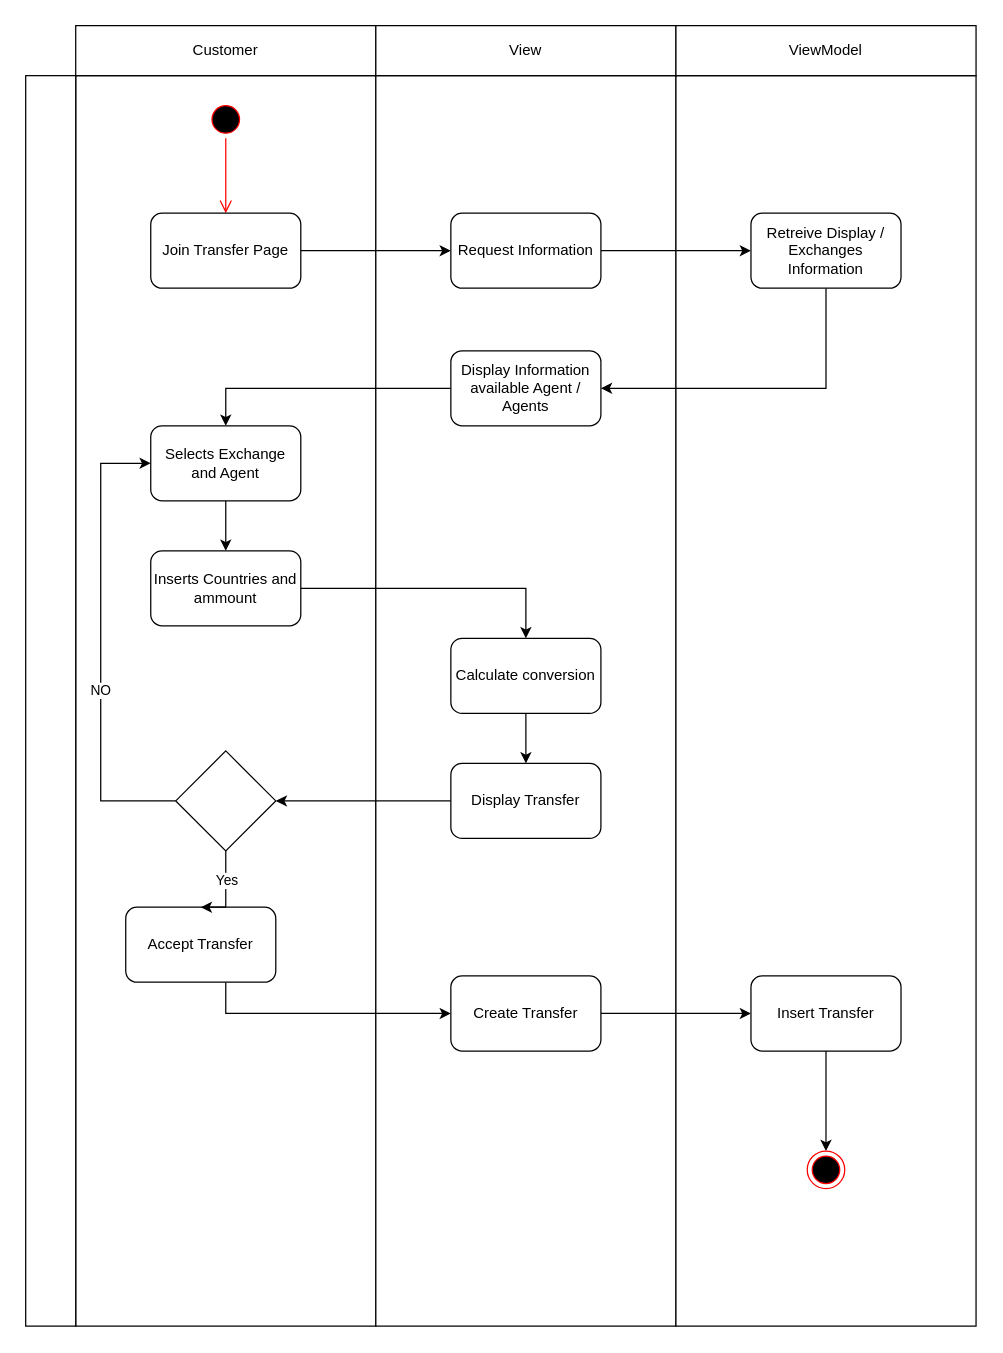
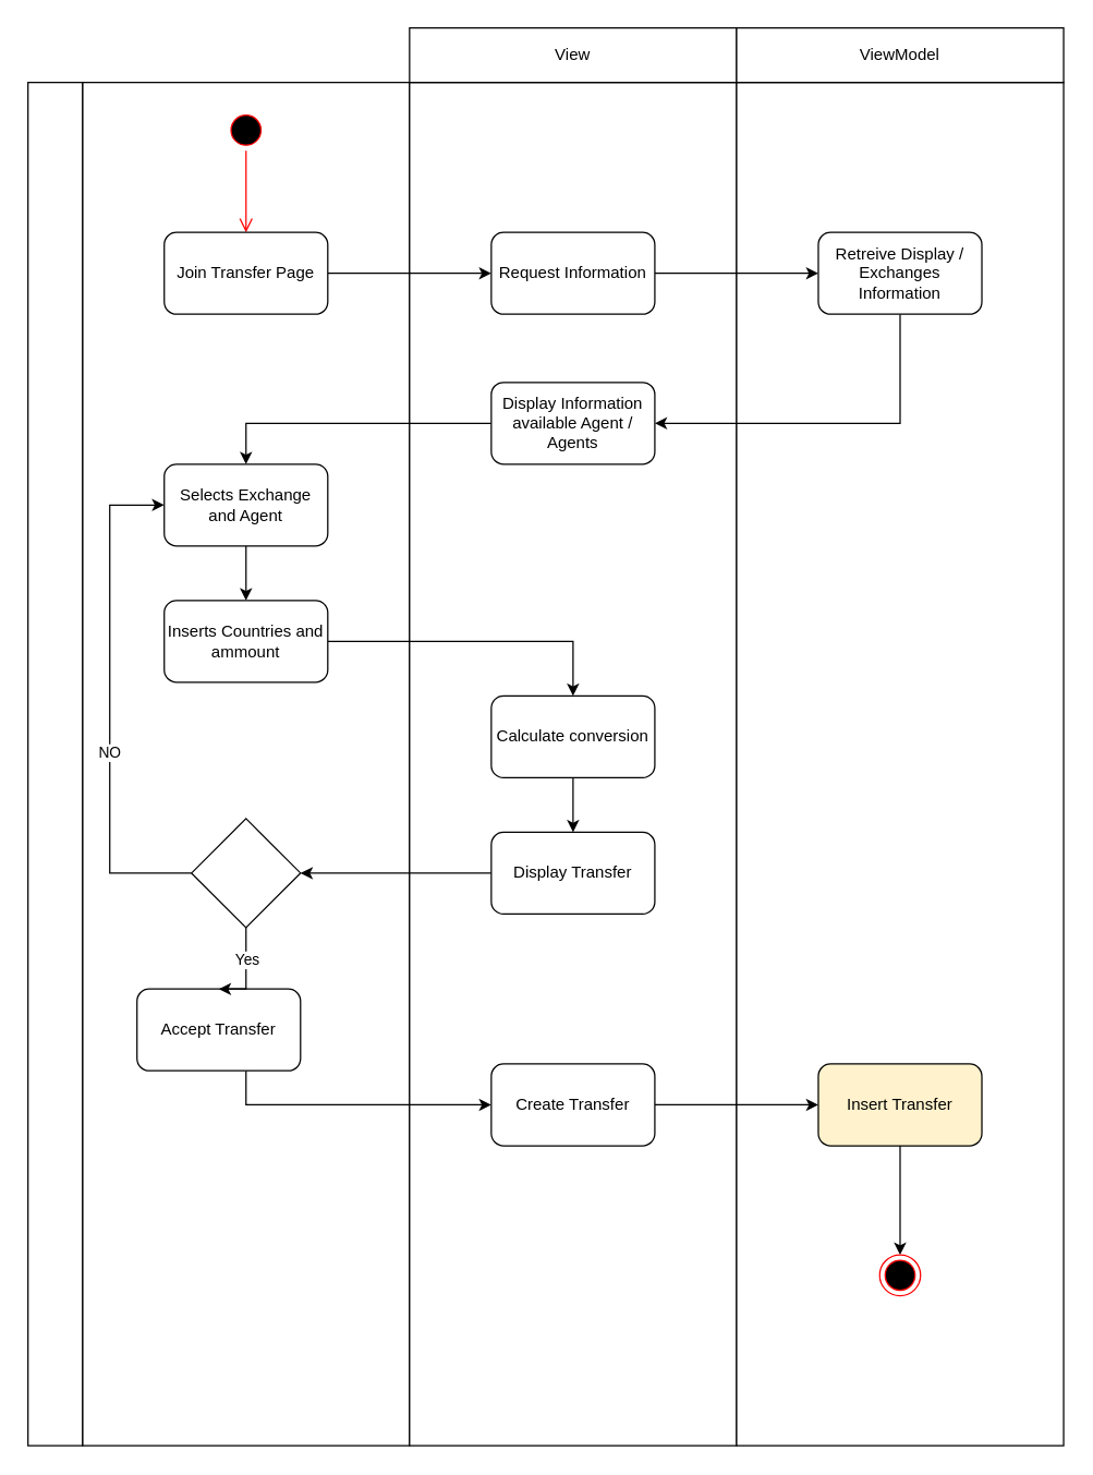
  <mxCell id="0" />
  <mxCell id="1" parent="0" />
  <mxCell id="2" value="" style="rounded=0;whiteSpace=wrap;html=1;" parent="1" vertex="1"><mxGeometry x="60" y="60" width="240" height="1000" as="geometry" /></mxCell>
  <mxCell id="3" value="" style="rounded=0;whiteSpace=wrap;html=1;" parent="1" vertex="1"><mxGeometry x="300" y="60" width="240" height="1000" as="geometry" /></mxCell>
  <mxCell id="4" value="" style="rounded=0;whiteSpace=wrap;html=1;" parent="1" vertex="1"><mxGeometry x="540" y="60" width="240" height="1000" as="geometry" /></mxCell>
  <mxCell id="5" value="" style="rounded=0;whiteSpace=wrap;html=1;" parent="1" vertex="1"><mxGeometry x="20" y="60" width="40" height="1000" as="geometry" /></mxCell>
- <mxCell id="6" value="Customer" style="rounded=0;whiteSpace=wrap;html=1;" parent="1" vertex="1"><mxGeometry x="60" y="20" width="240" height="40" as="geometry" /></mxCell>
  <mxCell id="7" value="View" style="rounded=0;whiteSpace=wrap;html=1;" parent="1" vertex="1"><mxGeometry x="300" y="20" width="240" height="40" as="geometry" /></mxCell>
  <mxCell id="8" value="ViewModel" style="rounded=0;whiteSpace=wrap;html=1;" parent="1" vertex="1"><mxGeometry x="540" y="20" width="240" height="40" as="geometry" /></mxCell>
  <mxCell id="9" value="" style="ellipse;html=1;shape=startState;fillColor=#000000;strokeColor=#ff0000;" parent="1" vertex="1"><mxGeometry x="165" y="80" width="30" height="30" as="geometry" /></mxCell>
  <mxCell id="10" value="" style="edgeStyle=orthogonalEdgeStyle;html=1;verticalAlign=bottom;endArrow=open;endSize=8;strokeColor=#ff0000;rounded=0;" parent="1" source="9" edge="1"><mxGeometry relative="1" as="geometry"><mxPoint x="180" y="170" as="targetPoint" /></mxGeometry></mxCell>
  <mxCell id="11" value="" style="edgeStyle=orthogonalEdgeStyle;rounded=0;orthogonalLoop=1;jettySize=auto;html=1;" parent="1" source="12" target="14" edge="1"><mxGeometry relative="1" as="geometry" /></mxCell>
  <mxCell id="12" value="Join Transfer Page" style="rounded=1;whiteSpace=wrap;html=1;" parent="1" vertex="1"><mxGeometry x="120" y="170" width="120" height="60" as="geometry" /></mxCell>
  <mxCell id="13" style="edgeStyle=orthogonalEdgeStyle;rounded=0;orthogonalLoop=1;jettySize=auto;html=1;entryX=0;entryY=0.5;entryDx=0;entryDy=0;" edge="1" parent="1" source="14" target="16"><mxGeometry relative="1" as="geometry" /></mxCell>
  <mxCell id="14" value="Request Information" style="rounded=1;whiteSpace=wrap;html=1;" parent="1" vertex="1"><mxGeometry x="360" y="170" width="120" height="60" as="geometry" /></mxCell>
  <mxCell id="15" style="edgeStyle=orthogonalEdgeStyle;rounded=0;orthogonalLoop=1;jettySize=auto;html=1;entryX=1;entryY=0.5;entryDx=0;entryDy=0;" edge="1" parent="1" source="16" target="18"><mxGeometry relative="1" as="geometry"><Array as="points"><mxPoint x="660" y="310" /></Array></mxGeometry></mxCell>
  <mxCell id="16" value="Retreive Display / Exchanges Information" style="rounded=1;whiteSpace=wrap;html=1;" vertex="1" parent="1"><mxGeometry x="600" y="170" width="120" height="60" as="geometry" /></mxCell>
  <mxCell id="17" style="edgeStyle=orthogonalEdgeStyle;rounded=0;orthogonalLoop=1;jettySize=auto;html=1;entryX=0.5;entryY=0;entryDx=0;entryDy=0;" edge="1" parent="1" source="18" target="20"><mxGeometry relative="1" as="geometry" /></mxCell>
  <mxCell id="18" value="Display Information available Agent / Agents" style="rounded=1;whiteSpace=wrap;html=1;" vertex="1" parent="1"><mxGeometry x="360" y="280" width="120" height="60" as="geometry" /></mxCell>
  <mxCell id="19" value="" style="edgeStyle=orthogonalEdgeStyle;rounded=0;orthogonalLoop=1;jettySize=auto;html=1;" edge="1" parent="1" source="20" target="22"><mxGeometry relative="1" as="geometry" /></mxCell>
  <mxCell id="20" value="Selects Exchange and Agent" style="rounded=1;whiteSpace=wrap;html=1;" vertex="1" parent="1"><mxGeometry x="120" y="340" width="120" height="60" as="geometry" /></mxCell>
  <mxCell id="21" value="" style="edgeStyle=orthogonalEdgeStyle;rounded=0;orthogonalLoop=1;jettySize=auto;html=1;" edge="1" parent="1" source="22" target="24"><mxGeometry relative="1" as="geometry" /></mxCell>
  <mxCell id="22" value="Inserts Countries and ammount" style="whiteSpace=wrap;html=1;rounded=1;" vertex="1" parent="1"><mxGeometry x="120" y="440" width="120" height="60" as="geometry" /></mxCell>
  <mxCell id="23" value="" style="edgeStyle=orthogonalEdgeStyle;rounded=0;orthogonalLoop=1;jettySize=auto;html=1;" edge="1" parent="1" source="24" target="33"><mxGeometry relative="1" as="geometry" /></mxCell>
  <mxCell id="24" value="Calculate conversion" style="whiteSpace=wrap;html=1;rounded=1;" vertex="1" parent="1"><mxGeometry x="360" y="510" width="120" height="60" as="geometry" /></mxCell>
  <mxCell id="25" value="" style="edgeStyle=orthogonalEdgeStyle;rounded=0;orthogonalLoop=1;jettySize=auto;html=1;" edge="1" parent="1" source="26" target="28"><mxGeometry relative="1" as="geometry"><Array as="points"><mxPoint x="180" y="810" /></Array></mxGeometry></mxCell>
  <mxCell id="26" value="Accept Transfer" style="whiteSpace=wrap;html=1;rounded=1;" vertex="1" parent="1"><mxGeometry x="100" y="725" width="120" height="60" as="geometry" /></mxCell>
  <mxCell id="27" value="" style="edgeStyle=orthogonalEdgeStyle;rounded=0;orthogonalLoop=1;jettySize=auto;html=1;" edge="1" parent="1" source="28" target="30"><mxGeometry relative="1" as="geometry" /></mxCell>
  <mxCell id="28" value="Create Transfer" style="whiteSpace=wrap;html=1;rounded=1;" vertex="1" parent="1"><mxGeometry x="360" y="780" width="120" height="60" as="geometry" /></mxCell>
  <mxCell id="29" value="" style="edgeStyle=orthogonalEdgeStyle;rounded=0;orthogonalLoop=1;jettySize=auto;html=1;" edge="1" parent="1" source="30"><mxGeometry relative="1" as="geometry"><mxPoint x="660" y="920" as="targetPoint" /></mxGeometry></mxCell>
- <mxCell id="30" value="Insert Transfer" style="whiteSpace=wrap;html=1;rounded=1;" vertex="1" parent="1"><mxGeometry x="600" y="780" width="120" height="60" as="geometry" /></mxCell>
+ <mxCell id="30" value="Insert Transfer" style="whiteSpace=wrap;html=1;rounded=1;fillColor=#fff2cc;" vertex="1" parent="1"><mxGeometry x="600" y="780" width="120" height="60" as="geometry" /></mxCell>
  <mxCell id="31" value="" style="ellipse;html=1;shape=endState;fillColor=#000000;strokeColor=#ff0000;" vertex="1" parent="1"><mxGeometry x="645" y="920" width="30" height="30" as="geometry" /></mxCell>
  <mxCell id="32" style="edgeStyle=orthogonalEdgeStyle;rounded=0;orthogonalLoop=1;jettySize=auto;html=1;entryX=1;entryY=0.5;entryDx=0;entryDy=0;" edge="1" parent="1" source="33" target="38"><mxGeometry relative="1" as="geometry" /></mxCell>
  <mxCell id="33" value="Display Transfer" style="whiteSpace=wrap;html=1;rounded=1;" vertex="1" parent="1"><mxGeometry x="360" y="610" width="120" height="60" as="geometry" /></mxCell>
  <mxCell id="34" style="edgeStyle=orthogonalEdgeStyle;rounded=0;orthogonalLoop=1;jettySize=auto;html=1;entryX=0.5;entryY=0;entryDx=0;entryDy=0;" edge="1" parent="1" source="38" target="26"><mxGeometry relative="1" as="geometry"><Array as="points"><mxPoint x="180" y="700" /><mxPoint x="180" y="700" /></Array></mxGeometry></mxCell>
  <mxCell id="35" value="Yes" style="edgeLabel;html=1;align=center;verticalAlign=middle;resizable=0;points=[];" vertex="1" connectable="0" parent="34"><mxGeometry x="-0.28" relative="1" as="geometry"><mxPoint as="offset" /></mxGeometry></mxCell>
  <mxCell id="36" style="edgeStyle=orthogonalEdgeStyle;rounded=0;orthogonalLoop=1;jettySize=auto;html=1;entryX=0;entryY=0.5;entryDx=0;entryDy=0;" edge="1" parent="1" source="38" target="20"><mxGeometry relative="1" as="geometry"><Array as="points"><mxPoint x="80" y="640" /><mxPoint x="80" y="370" /></Array></mxGeometry></mxCell>
  <mxCell id="37" value="NO" style="edgeLabel;html=1;align=center;verticalAlign=middle;resizable=0;points=[];" vertex="1" connectable="0" parent="36"><mxGeometry x="-0.192" y="1" relative="1" as="geometry"><mxPoint as="offset" /></mxGeometry></mxCell>
  <mxCell id="38" value="" style="rhombus;whiteSpace=wrap;html=1;" vertex="1" parent="1"><mxGeometry x="140" y="600" width="80" height="80" as="geometry" /></mxCell>
